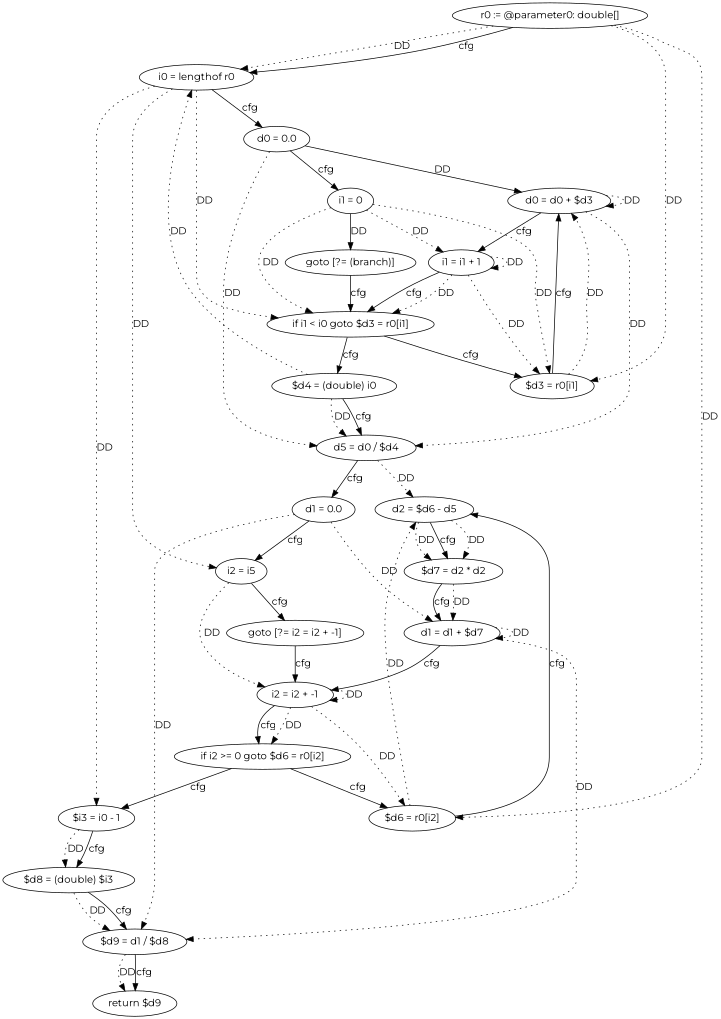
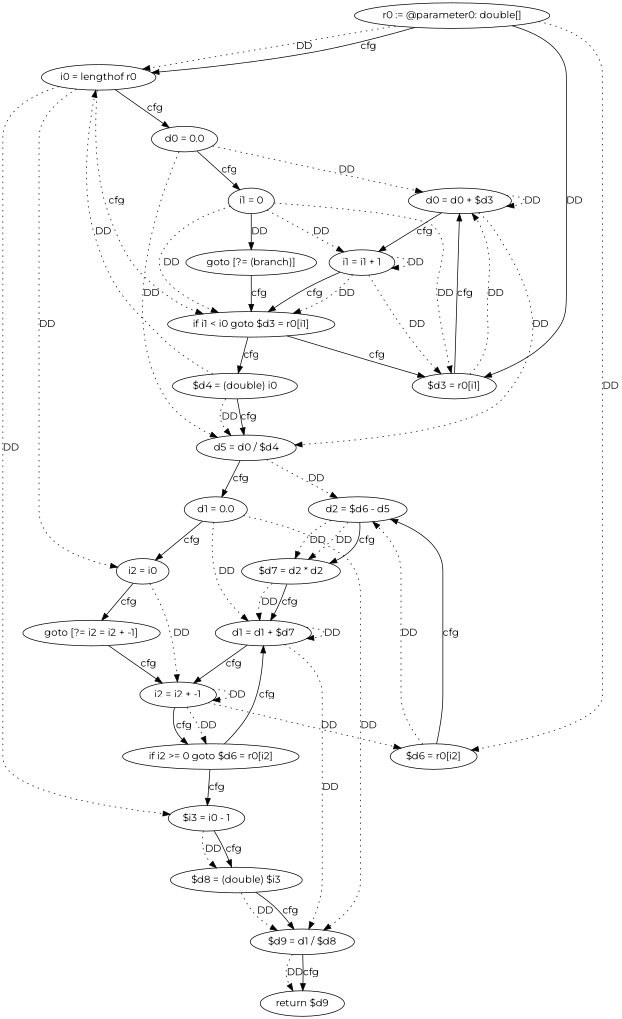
  digraph {
    fontname=Montserrat
    node [fontname=Montserrat]
    edge [fontname=Montserrat style=dotted]
    n1 [label="r0 := @parameter0: double[]"]
    n2 [label="i0 = lengthof r0"]
    n3 [label="$d3 = r0[i1]"]
    n4 [label="$d6 = r0[i2]"]
    n5 [label="d0 = 0.0"]
    n6 [label="if i1 < i0 goto $d3 = r0[i1]"]
-   n7 [label="i2 = i5"]
+   n7 [label="i2 = i0"]
    n8 [label="$i3 = i0 - 1"]
    n9 [label="d0 = d0 + $d3"]
    n10 [label="d2 = $d6 - d5"]
    n11 [label="i1 = 0"]
    n12 [label="d5 = d0 / $d4"]
    n13 [label="$d4 = (double) i0"]
    n14 [label="goto [?= i2 = i2 + -1]"]
    n15 [label="i2 = i2 + -1"]
    n16 [label="$d8 = (double) $i3"]
    n17 [label="goto [?= (branch)]"]
    n18 [label="i1 = i1 + 1"]
    n19 [label="d1 = 0.0"]
    n20 [label="d1 = d1 + $d7"]
    n21 [label="$d9 = d1 / $d8"]
    n22 [label="$d7 = d2 * d2"]
    n23 [label="return $d9"]
    n24 [label="if i2 >= 0 goto $d6 = r0[i2]"]
    n1 -> n2 [label=DD]
    n1 -> n2 [label=cfg style=""]
-   n1 -> n3 [label=DD]
+   n1 -> n3 [label=DD style=solid]
    n1 -> n4 [label=DD]
    n2 -> n5 [label=cfg style=""]
-   n2 -> n6 [label=DD]
+   n2 -> n6 [label=cfg]
    n2 -> n7 [label=DD]
    n2 -> n8 [label=DD]
    n3 -> n9 [label=DD]
    n3 -> n9 [label=cfg style=""]
    n4 -> n10 [label=DD]
    n4 -> n10 [label=cfg style=""]
-   n5 -> n9 [label=DD style=solid]
+   n5 -> n9 [label=DD]
    n5 -> n11 [label=cfg style=""]
    n5 -> n12 [label=DD]
    n6 -> n3 [label=cfg style=""]
    n6 -> n13 [label=cfg style=""]
    n7 -> n14 [label=cfg style=""]
    n7 -> n15 [label=DD]
    n8 -> n16 [label=DD]
    n8 -> n16 [label=cfg style=""]
    n9 -> n9 [label=DD]
    n9 -> n12 [label=DD]
    n9 -> n18 [label=cfg style=""]
    n10 -> n22 [label=DD]
    n10 -> n22 [label=DD]
    n10 -> n22 [label=cfg style=""]
    n11 -> n3 [label=DD]
    n11 -> n6 [label=DD]
    n11 -> n17 [label=DD style=""]
    n11 -> n18 [label=DD]
    n12 -> n10 [label=DD]
    n12 -> n19 [label=cfg style=""]
    n13 -> n2 [label=DD]
    n13 -> n12 [label=DD]
    n13 -> n12 [label=cfg style=""]
    n14 -> n15 [label=cfg style=""]
    n15 -> n4 [label=DD]
    n15 -> n15 [label=DD]
    n15 -> n24 [label=DD]
    n15 -> n24 [label=cfg style=""]
    n16 -> n21 [label=DD]
    n16 -> n21 [label=cfg style=""]
    n17 -> n6 [label=cfg style=""]
    n18 -> n3 [label=DD]
    n18 -> n6 [label=DD]
    n18 -> n6 [label=cfg style=""]
    n18 -> n18 [label=DD]
    n19 -> n7 [label=cfg style=""]
    n19 -> n20 [label=DD]
    n19 -> n21 [label=DD]
    n20 -> n15 [label=cfg style=""]
    n20 -> n20 [label=DD]
    n20 -> n21 [label=DD]
    n21 -> n23 [label=DD]
    n21 -> n23 [label=cfg style=""]
    n22 -> n20 [label=DD]
    n22 -> n20 [label=cfg style=""]
-   n24 -> n4 [label=cfg style=""]
+   n24 -> n20 [label=cfg style=""]
    n24 -> n8 [label=cfg style=""]
  }
